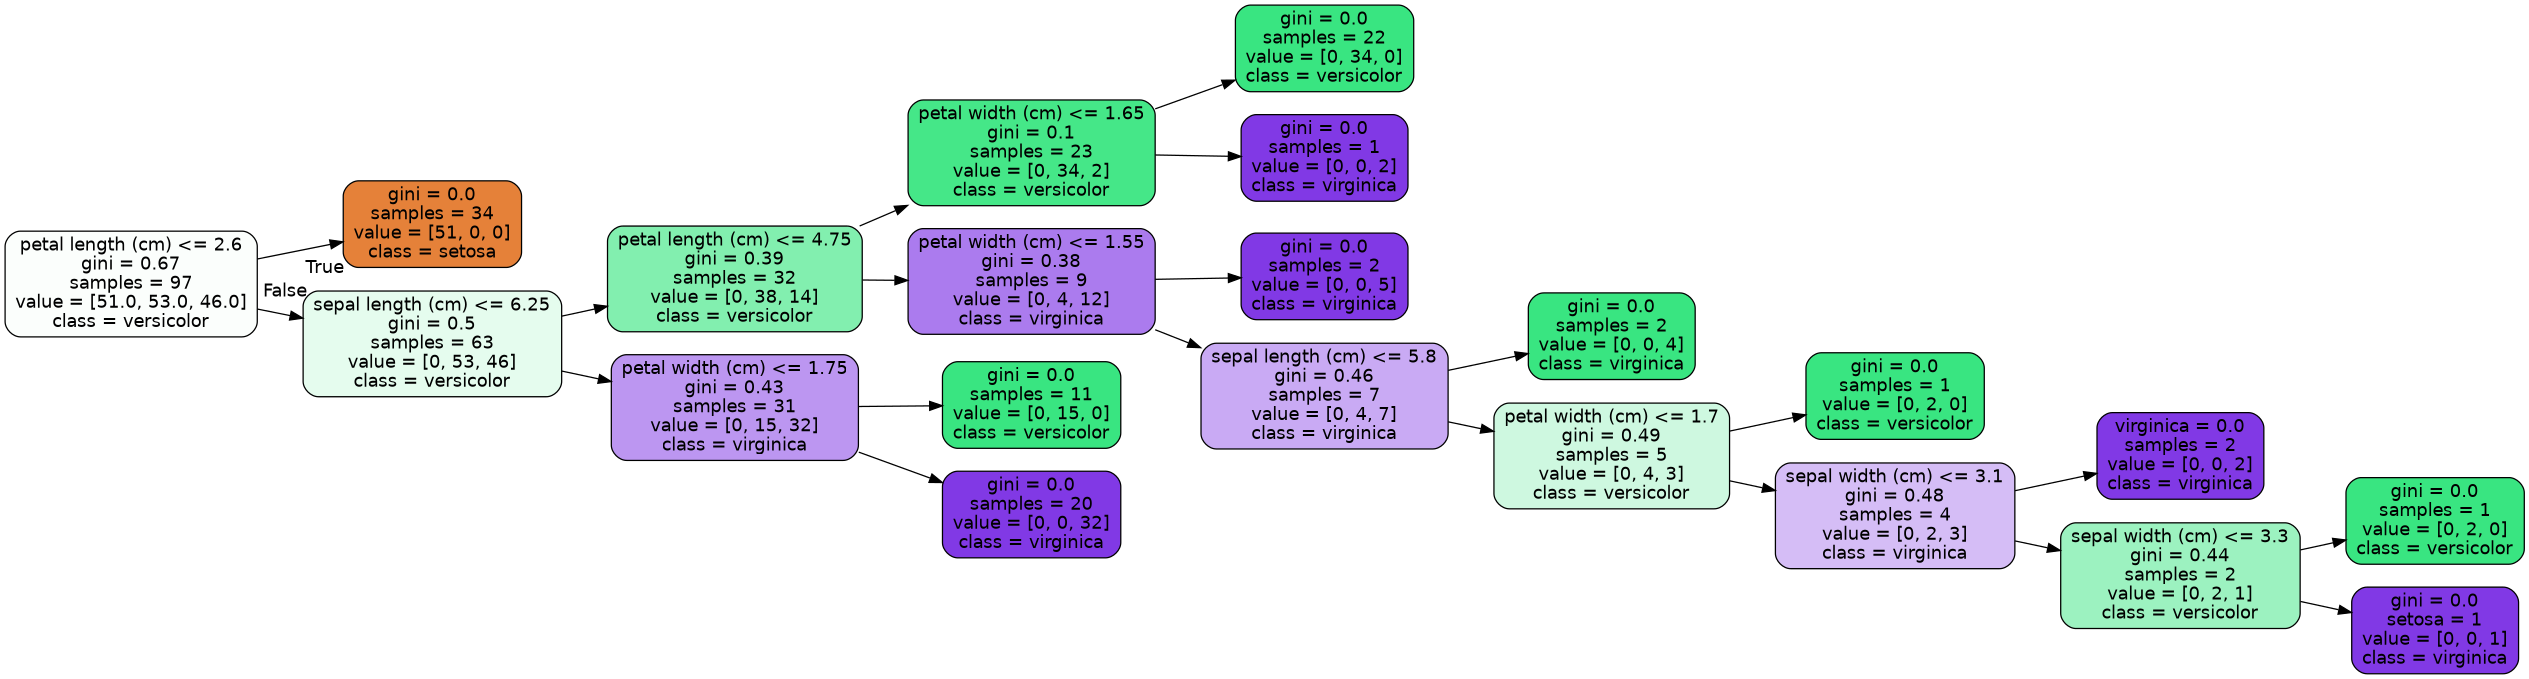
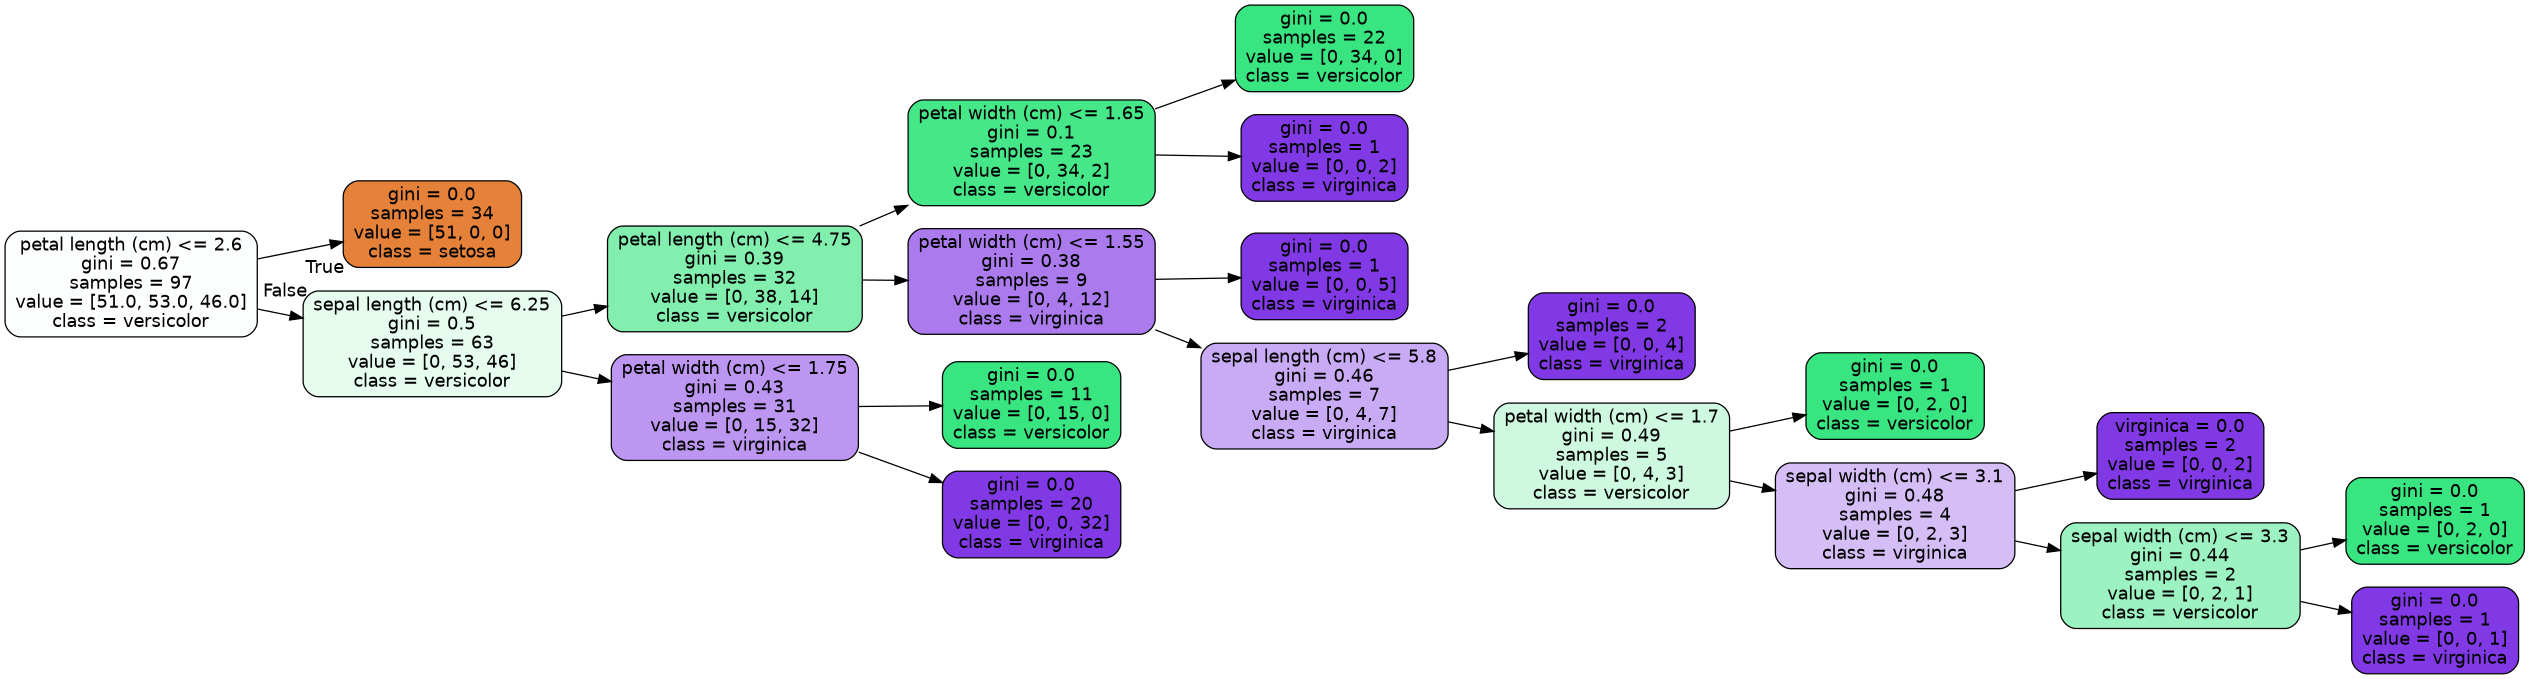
  digraph {
    rankdir=LR
    node [color=black fillcolor="#8139e5" fontname=helvetica shape=box style="filled, rounded"]
    edge [fontname=helvetica]
    n1 [fillcolor="#fbfefc" label="petal length (cm) <= 2.6\ngini = 0.67\nsamples = 97\nvalue = [51.0, 53.0, 46.0]\nclass = versicolor"]
    n2 [fillcolor="#e58139" label="gini = 0.0\nsamples = 34\nvalue = [51, 0, 0]\nclass = setosa"]
    n3 [fillcolor="#e5fcee" label="sepal length (cm) <= 6.25\ngini = 0.5\nsamples = 63\nvalue = [0, 53, 46]\nclass = versicolor"]
    n4 [fillcolor="#82efaf" label="petal length (cm) <= 4.75\ngini = 0.39\nsamples = 32\nvalue = [0, 38, 14]\nclass = versicolor"]
    n5 [fillcolor="#bc96f1" label="petal width (cm) <= 1.75\ngini = 0.43\nsamples = 31\nvalue = [0, 15, 32]\nclass = virginica"]
    n6 [fillcolor="#45e788" label="petal width (cm) <= 1.65\ngini = 0.1\nsamples = 23\nvalue = [0, 34, 2]\nclass = versicolor"]
    n7 [fillcolor="#ab7bee" label="petal width (cm) <= 1.55\ngini = 0.38\nsamples = 9\nvalue = [0, 4, 12]\nclass = virginica"]
    n8 [fillcolor="#39e581" label="gini = 0.0\nsamples = 11\nvalue = [0, 15, 0]\nclass = versicolor"]
    n9 [label="gini = 0.0\nsamples = 20\nvalue = [0, 0, 32]\nclass = virginica"]
    n10 [fillcolor="#39e581" label="gini = 0.0\nsamples = 22\nvalue = [0, 34, 0]\nclass = versicolor"]
    n11 [label="gini = 0.0\nsamples = 1\nvalue = [0, 0, 2]\nclass = virginica"]
-   n12 [label="gini = 0.0\nsamples = 2\nvalue = [0, 0, 5]\nclass = virginica"]
+   n12 [label="gini = 0.0\nsamples = 1\nvalue = [0, 0, 5]\nclass = virginica"]
    n13 [fillcolor="#c9aaf4" label="sepal length (cm) <= 5.8\ngini = 0.46\nsamples = 7\nvalue = [0, 4, 7]\nclass = virginica"]
-   n14 [fillcolor="#39e581" label="gini = 0.0\nsamples = 2\nvalue = [0, 0, 4]\nclass = virginica"]
+   n14 [label="gini = 0.0\nsamples = 2\nvalue = [0, 0, 4]\nclass = virginica"]
    n15 [fillcolor="#cef8e0" label="petal width (cm) <= 1.7\ngini = 0.49\nsamples = 5\nvalue = [0, 4, 3]\nclass = versicolor"]
    n16 [fillcolor="#39e581" label="gini = 0.0\nsamples = 1\nvalue = [0, 2, 0]\nclass = versicolor"]
    n17 [fillcolor="#d5bdf6" label="sepal width (cm) <= 3.1\ngini = 0.48\nsamples = 4\nvalue = [0, 2, 3]\nclass = virginica"]
    n18 [label="virginica = 0.0\nsamples = 2\nvalue = [0, 0, 2]\nclass = virginica"]
    n19 [fillcolor="#9cf2c0" label="sepal width (cm) <= 3.3\ngini = 0.44\nsamples = 2\nvalue = [0, 2, 1]\nclass = versicolor"]
    n20 [fillcolor="#39e581" label="gini = 0.0\nsamples = 1\nvalue = [0, 2, 0]\nclass = versicolor"]
-   n21 [label="gini = 0.0\nsetosa = 1\nvalue = [0, 0, 1]\nclass = virginica"]
+   n21 [label="gini = 0.0\nsamples = 1\nvalue = [0, 0, 1]\nclass = virginica"]
    n1 -> n2 [headlabel=True labelangle=45 labeldistance=2.5]
    n1 -> n3 [headlabel=False labelangle=-45 labeldistance=2.5]
    n3 -> n4
    n3 -> n5
    n4 -> n6
    n4 -> n7
    n5 -> n8
    n5 -> n9
    n6 -> n10
    n6 -> n11
    n7 -> n12
    n7 -> n13
    n13 -> n14
    n13 -> n15
    n15 -> n16
    n15 -> n17
    n17 -> n18
    n17 -> n19
    n19 -> n20
    n19 -> n21
  }
